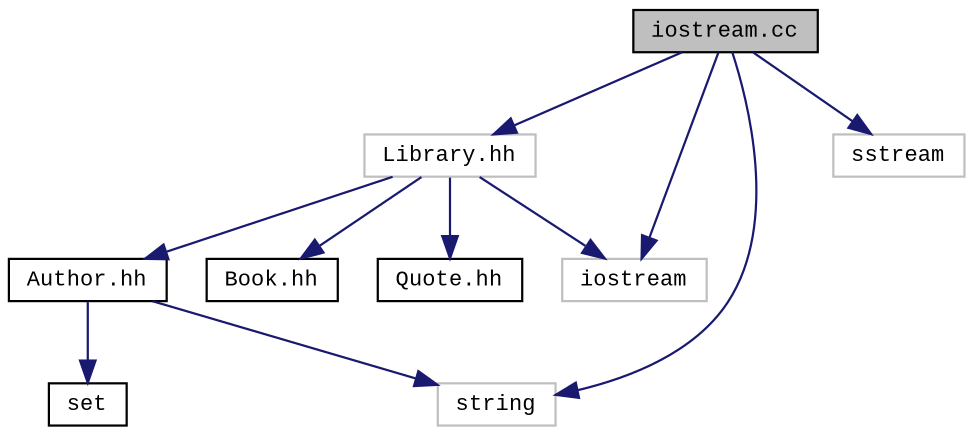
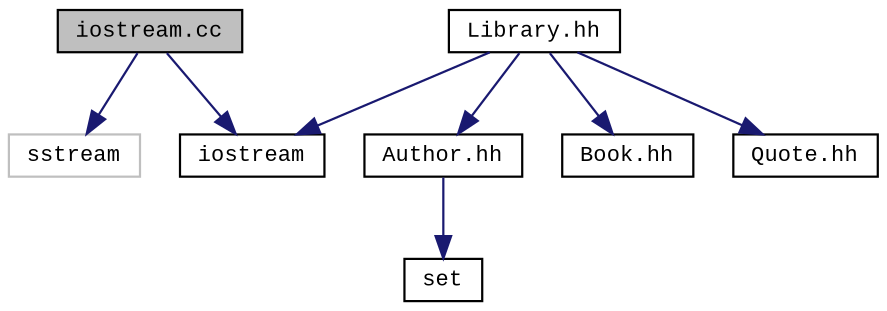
  digraph {
    fontname="Liberation Mono"
    node [color=black fillcolor=white fontname="Liberation Mono" fontsize=10 shape=record style=filled]
    edge [color=midnightblue fontname="Liberation Mono" fontsize=10 labelfontname=FreeSans labelfontsize=10 style=solid]
    n1 [fillcolor=grey75 fontcolor=black height=0.2 label="iostream.cc" width=0.4]
-   n2 [color=grey75 height=0.2 label="Library.hh" width=0.4]
-   n3 [color=grey75 height=0.2 label=string width=0.4]
-   n4 [color=grey75 height=0.2 label=iostream width=0.4]
+   n2 [height=0.2 label="Library.hh" width=0.4]
+   n4 [height=0.2 label=iostream width=0.4]
    n5 [color=grey75 height=0.2 label=sstream width=0.4]
    n6 [height=0.2 label="Author.hh" width=0.4]
    n7 [height=0.2 label="Book.hh" width=0.4]
    n8 [height=0.2 label="Quote.hh" width=0.4]
    n9 [height=0.2 label=set width=0.4]
-   n1 -> n2
-   n1 -> n3
    n1 -> n4
    n1 -> n5
    n2 -> n4
    n2 -> n6
    n2 -> n7
    n2 -> n8
-   n6 -> n3
    n6 -> n9
  }
